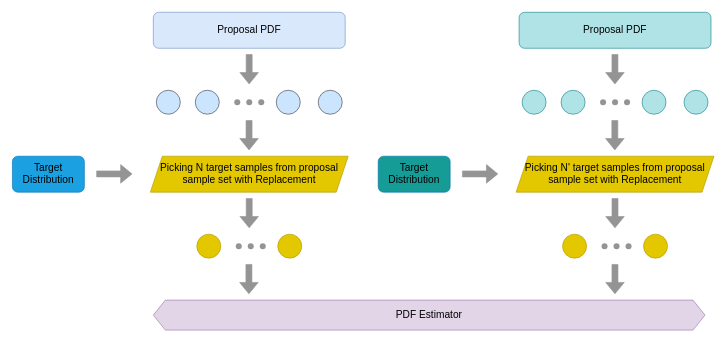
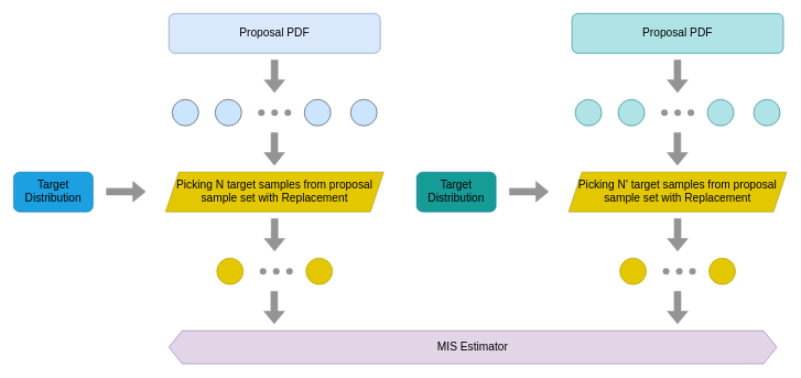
  <mxCell id="0" />
  <mxCell id="1" parent="0" />
  <mxCell id="2" value="&lt;font style=&quot;font-size: 17px;&quot;&gt;Proposal PDF&lt;/font&gt;" style="rounded=1;whiteSpace=wrap;html=1;fillColor=#dae8fc;strokeColor=#6c8ebf;" parent="1" vertex="1"><mxGeometry x="255" y="20" width="320" height="60" as="geometry" /></mxCell>
  <mxCell id="3" value="" style="ellipse;whiteSpace=wrap;html=1;fillColor=#cce5ff;strokeColor=#36393d;" parent="1" vertex="1"><mxGeometry x="260" y="150" width="40" height="40" as="geometry" /></mxCell>
  <mxCell id="4" value="" style="shape=flexArrow;endArrow=classic;html=1;rounded=0;strokeColor=#949494;fillColor=#949494;" parent="1" edge="1"><mxGeometry width="50" height="50" relative="1" as="geometry"><mxPoint x="414.8" y="90" as="sourcePoint" /><mxPoint x="414.8" y="140" as="targetPoint" /></mxGeometry></mxCell>
  <mxCell id="5" value="" style="ellipse;whiteSpace=wrap;html=1;fillColor=#cce5ff;strokeColor=#36393d;" parent="1" vertex="1"><mxGeometry x="325" y="150" width="40" height="40" as="geometry" /></mxCell>
  <mxCell id="6" value="" style="ellipse;whiteSpace=wrap;html=1;fillColor=#cce5ff;strokeColor=#36393d;" parent="1" vertex="1"><mxGeometry x="530" y="150" width="40" height="40" as="geometry" /></mxCell>
  <mxCell id="7" value="" style="ellipse;whiteSpace=wrap;html=1;fillColor=#cce5ff;strokeColor=#36393d;" parent="1" vertex="1"><mxGeometry x="460" y="150" width="40" height="40" as="geometry" /></mxCell>
  <mxCell id="8" value="&lt;font style=&quot;font-size: 17px;&quot; color=&quot;#000000&quot;&gt;Target Distribution&lt;/font&gt;" style="rounded=1;whiteSpace=wrap;html=1;fillColor=#1ba1e2;strokeColor=#006EAF;fontColor=#ffffff;" parent="1" vertex="1"><mxGeometry x="20" y="260" width="120" height="60" as="geometry" /></mxCell>
  <mxCell id="9" value="&lt;font style=&quot;font-size: 17px;&quot;&gt;Picking N target samples from proposal sample set with Replacement&lt;/font&gt;" style="shape=parallelogram;perimeter=parallelogramPerimeter;whiteSpace=wrap;html=1;fixedSize=1;fontColor=#000000;fillColor=#e3c800;strokeColor=#B09500;" parent="1" vertex="1"><mxGeometry x="250" y="260" width="330" height="60" as="geometry" /></mxCell>
  <mxCell id="10" value="" style="shape=flexArrow;endArrow=classic;html=1;rounded=0;fontColor=#000000;strokeColor=#949494;fillColor=#949494;fillStyle=solid;gradientColor=none;" parent="1" edge="1"><mxGeometry width="50" height="50" relative="1" as="geometry"><mxPoint x="160" y="289.5" as="sourcePoint" /><mxPoint x="220" y="289.5" as="targetPoint" /></mxGeometry></mxCell>
  <mxCell id="11" value="" style="ellipse;whiteSpace=wrap;html=1;fillColor=#e3c800;strokeColor=#B09500;fontColor=#000000;" parent="1" vertex="1"><mxGeometry x="327.5" y="390" width="40" height="40" as="geometry" /></mxCell>
  <mxCell id="12" value="" style="ellipse;whiteSpace=wrap;html=1;fillColor=#e3c800;strokeColor=#B09500;fontColor=#000000;" parent="1" vertex="1"><mxGeometry x="462.5" y="390" width="40" height="40" as="geometry" /></mxCell>
- <mxCell id="13" value="&lt;font style=&quot;font-size: 17px;&quot;&gt;PDF Estimator&lt;/font&gt;" style="shape=hexagon;perimeter=hexagonPerimeter2;whiteSpace=wrap;html=1;fixedSize=1;fillColor=#e1d5e7;strokeColor=#9673a6;" parent="1" vertex="1"><mxGeometry x="255" y="500" width="920" height="50" as="geometry" /></mxCell>
+ <mxCell id="13" value="&lt;font style=&quot;font-size: 17px;&quot;&gt;MIS Estimator&lt;/font&gt;" style="shape=hexagon;perimeter=hexagonPerimeter2;whiteSpace=wrap;html=1;fixedSize=1;fillColor=#e1d5e7;strokeColor=#9673a6;" parent="1" vertex="1"><mxGeometry x="255" y="500" width="920" height="50" as="geometry" /></mxCell>
  <mxCell id="14" value="" style="ellipse;whiteSpace=wrap;html=1;fillColor=#949494;strokeColor=none;" parent="1" vertex="1"><mxGeometry x="390" y="165" width="10" height="10" as="geometry" /></mxCell>
  <mxCell id="15" value="" style="ellipse;whiteSpace=wrap;html=1;fillColor=#949494;strokeColor=none;" parent="1" vertex="1"><mxGeometry x="410" y="165" width="10" height="10" as="geometry" /></mxCell>
  <mxCell id="16" value="" style="ellipse;whiteSpace=wrap;html=1;fillColor=#949494;strokeColor=none;" parent="1" vertex="1"><mxGeometry x="430" y="165" width="10" height="10" as="geometry" /></mxCell>
  <mxCell id="17" value="" style="ellipse;whiteSpace=wrap;html=1;fillColor=#949494;strokeColor=none;" parent="1" vertex="1"><mxGeometry x="392.5" y="405" width="10" height="10" as="geometry" /></mxCell>
  <mxCell id="18" value="" style="ellipse;whiteSpace=wrap;html=1;fillColor=#949494;strokeColor=none;" parent="1" vertex="1"><mxGeometry x="412.5" y="405" width="10" height="10" as="geometry" /></mxCell>
  <mxCell id="19" value="" style="ellipse;whiteSpace=wrap;html=1;fillColor=#949494;strokeColor=none;" parent="1" vertex="1"><mxGeometry x="432.5" y="405" width="10" height="10" as="geometry" /></mxCell>
  <mxCell id="20" value="" style="shape=flexArrow;endArrow=classic;html=1;rounded=0;strokeColor=#949494;fillColor=#949494;" parent="1" edge="1"><mxGeometry width="50" height="50" relative="1" as="geometry"><mxPoint x="414.64" y="200" as="sourcePoint" /><mxPoint x="414.64" y="250" as="targetPoint" /></mxGeometry></mxCell>
  <mxCell id="21" value="" style="shape=flexArrow;endArrow=classic;html=1;rounded=0;strokeColor=#949494;fillColor=#949494;" parent="1" edge="1"><mxGeometry width="50" height="50" relative="1" as="geometry"><mxPoint x="414.9" y="330" as="sourcePoint" /><mxPoint x="414.9" y="380" as="targetPoint" /></mxGeometry></mxCell>
  <mxCell id="22" value="" style="shape=flexArrow;endArrow=classic;html=1;rounded=0;strokeColor=#949494;fillColor=#949494;" parent="1" edge="1"><mxGeometry width="50" height="50" relative="1" as="geometry"><mxPoint x="414.41" y="440" as="sourcePoint" /><mxPoint x="414.41" y="490" as="targetPoint" /></mxGeometry></mxCell>
  <mxCell id="23" value="&lt;font style=&quot;font-size: 17px;&quot;&gt;Proposal PDF&lt;/font&gt;" style="rounded=1;whiteSpace=wrap;html=1;fillColor=#b0e3e6;strokeColor=#0e8088;" vertex="1" parent="1"><mxGeometry x="865" y="20" width="320" height="60" as="geometry" /></mxCell>
  <mxCell id="24" value="" style="ellipse;whiteSpace=wrap;html=1;fillColor=#b0e3e6;strokeColor=#0e8088;" vertex="1" parent="1"><mxGeometry x="870" y="150" width="40" height="40" as="geometry" /></mxCell>
  <mxCell id="25" value="" style="shape=flexArrow;endArrow=classic;html=1;rounded=0;strokeColor=#949494;fillColor=#949494;" edge="1" parent="1"><mxGeometry width="50" height="50" relative="1" as="geometry"><mxPoint x="1024.8" y="90" as="sourcePoint" /><mxPoint x="1024.8" y="140" as="targetPoint" /></mxGeometry></mxCell>
  <mxCell id="26" value="" style="ellipse;whiteSpace=wrap;html=1;fillColor=#b0e3e6;strokeColor=#0e8088;" vertex="1" parent="1"><mxGeometry x="935" y="150" width="40" height="40" as="geometry" /></mxCell>
  <mxCell id="27" value="" style="ellipse;whiteSpace=wrap;html=1;fillColor=#b0e3e6;strokeColor=#0e8088;" vertex="1" parent="1"><mxGeometry x="1140" y="150" width="40" height="40" as="geometry" /></mxCell>
  <mxCell id="28" value="" style="ellipse;whiteSpace=wrap;html=1;fillColor=#b0e3e6;strokeColor=#0e8088;" vertex="1" parent="1"><mxGeometry x="1070" y="150" width="40" height="40" as="geometry" /></mxCell>
  <mxCell id="29" value="&lt;font style=&quot;font-size: 17px;&quot; color=&quot;#000000&quot;&gt;Target Distribution&lt;/font&gt;" style="rounded=1;whiteSpace=wrap;html=1;fillColor=#169C97;strokeColor=#006EAF;fontColor=#ffffff;" vertex="1" parent="1"><mxGeometry x="630" y="260" width="120" height="60" as="geometry" /></mxCell>
  <mxCell id="30" value="&lt;font style=&quot;font-size: 17px;&quot;&gt;Picking N' target samples from proposal sample set with Replacement&lt;/font&gt;" style="shape=parallelogram;perimeter=parallelogramPerimeter;whiteSpace=wrap;html=1;fixedSize=1;fontColor=#000000;fillColor=#e3c800;strokeColor=#B09500;" vertex="1" parent="1"><mxGeometry x="860" y="260" width="330" height="60" as="geometry" /></mxCell>
  <mxCell id="31" value="" style="shape=flexArrow;endArrow=classic;html=1;rounded=0;fontColor=#000000;strokeColor=#949494;fillColor=#949494;fillStyle=solid;gradientColor=none;" edge="1" parent="1"><mxGeometry width="50" height="50" relative="1" as="geometry"><mxPoint x="770" y="289.5" as="sourcePoint" /><mxPoint x="830" y="289.5" as="targetPoint" /></mxGeometry></mxCell>
  <mxCell id="32" value="" style="ellipse;whiteSpace=wrap;html=1;fillColor=#e3c800;strokeColor=#B09500;fontColor=#000000;" vertex="1" parent="1"><mxGeometry x="937.5" y="390" width="40" height="40" as="geometry" /></mxCell>
  <mxCell id="33" value="" style="ellipse;whiteSpace=wrap;html=1;fillColor=#e3c800;strokeColor=#B09500;fontColor=#000000;" vertex="1" parent="1"><mxGeometry x="1072.5" y="390" width="40" height="40" as="geometry" /></mxCell>
  <mxCell id="34" value="" style="ellipse;whiteSpace=wrap;html=1;fillColor=#949494;strokeColor=none;" vertex="1" parent="1"><mxGeometry x="1000" y="165" width="10" height="10" as="geometry" /></mxCell>
  <mxCell id="35" value="" style="ellipse;whiteSpace=wrap;html=1;fillColor=#949494;strokeColor=none;" vertex="1" parent="1"><mxGeometry x="1020" y="165" width="10" height="10" as="geometry" /></mxCell>
  <mxCell id="36" value="" style="ellipse;whiteSpace=wrap;html=1;fillColor=#949494;strokeColor=none;" vertex="1" parent="1"><mxGeometry x="1040" y="165" width="10" height="10" as="geometry" /></mxCell>
  <mxCell id="37" value="" style="ellipse;whiteSpace=wrap;html=1;fillColor=#949494;strokeColor=none;" vertex="1" parent="1"><mxGeometry x="1002.5" y="405" width="10" height="10" as="geometry" /></mxCell>
  <mxCell id="38" value="" style="ellipse;whiteSpace=wrap;html=1;fillColor=#949494;strokeColor=none;" vertex="1" parent="1"><mxGeometry x="1022.5" y="405" width="10" height="10" as="geometry" /></mxCell>
  <mxCell id="39" value="" style="ellipse;whiteSpace=wrap;html=1;fillColor=#949494;strokeColor=none;" vertex="1" parent="1"><mxGeometry x="1042.5" y="405" width="10" height="10" as="geometry" /></mxCell>
  <mxCell id="40" value="" style="shape=flexArrow;endArrow=classic;html=1;rounded=0;strokeColor=#949494;fillColor=#949494;" edge="1" parent="1"><mxGeometry width="50" height="50" relative="1" as="geometry"><mxPoint x="1024.64" y="200" as="sourcePoint" /><mxPoint x="1024.64" y="250" as="targetPoint" /></mxGeometry></mxCell>
  <mxCell id="41" value="" style="shape=flexArrow;endArrow=classic;html=1;rounded=0;strokeColor=#949494;fillColor=#949494;" edge="1" parent="1"><mxGeometry width="50" height="50" relative="1" as="geometry"><mxPoint x="1024.9" y="330" as="sourcePoint" /><mxPoint x="1024.9" y="380" as="targetPoint" /></mxGeometry></mxCell>
  <mxCell id="42" value="" style="shape=flexArrow;endArrow=classic;html=1;rounded=0;strokeColor=#949494;fillColor=#949494;" edge="1" parent="1"><mxGeometry width="50" height="50" relative="1" as="geometry"><mxPoint x="1024.84" y="440" as="sourcePoint" /><mxPoint x="1024.84" y="490" as="targetPoint" /></mxGeometry></mxCell>
